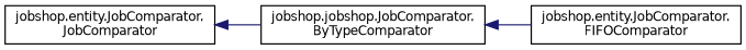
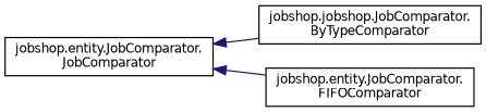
  digraph {
    rankdir=LR
    node [color=black fillcolor=white fontname=Helvetica fontsize=10 shape=record style=filled]
    edge [color=midnightblue dir=back fontname=Helvetica fontsize=10 labelfontname=Helvetica labelfontsize=10 style=solid]
    n1 [height=0.2 label="jobshop.entity.JobComparator.\lJobComparator" width=0.4]
    n2 [height=0.2 label="jobshop.jobshop.JobComparator.\lByTypeComparator" width=0.4]
    n3 [height=0.2 label="jobshop.entity.JobComparator.\lFIFOComparator" width=0.4]
    n1 -> n2
-   n2 -> n3
+   n1 -> n3
  }
